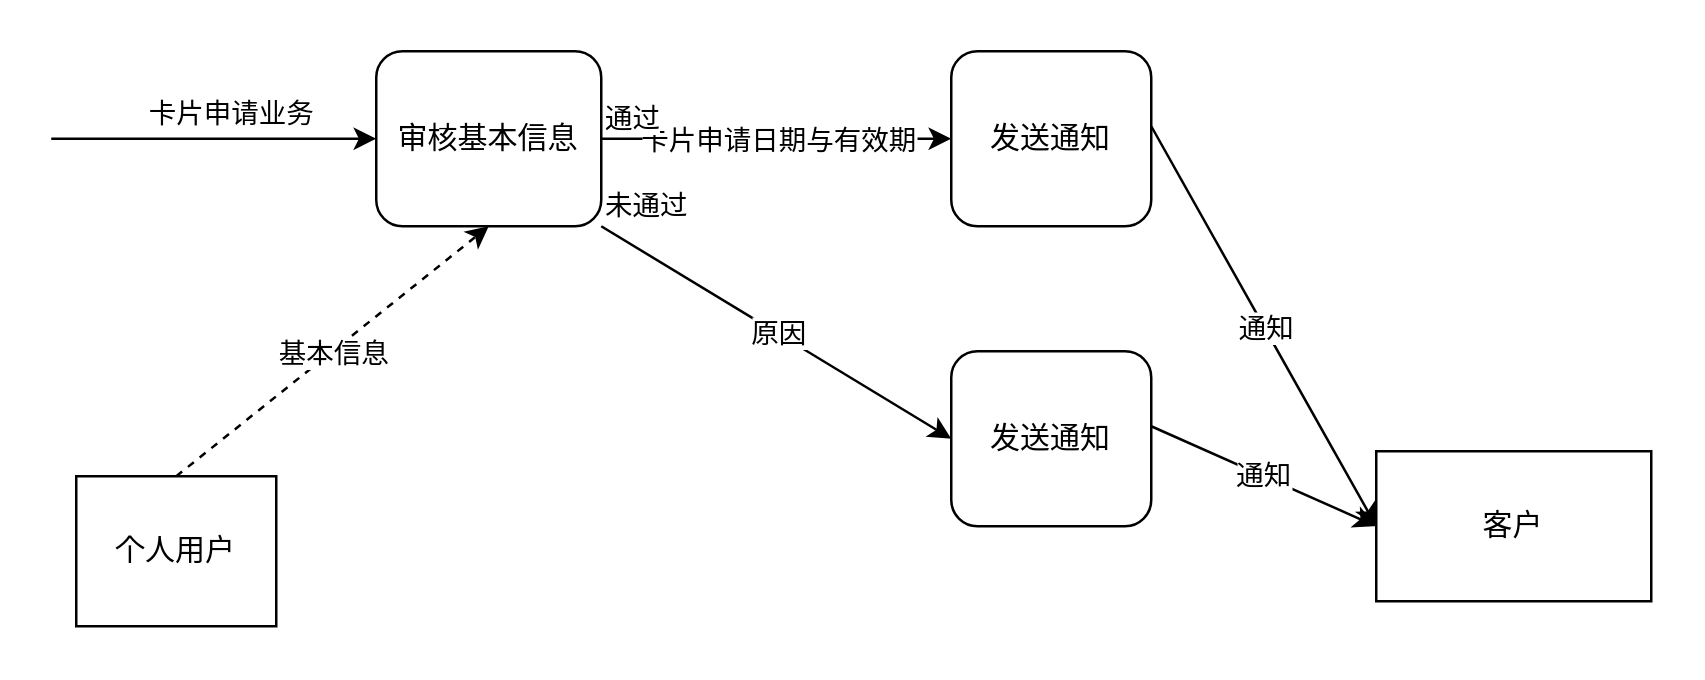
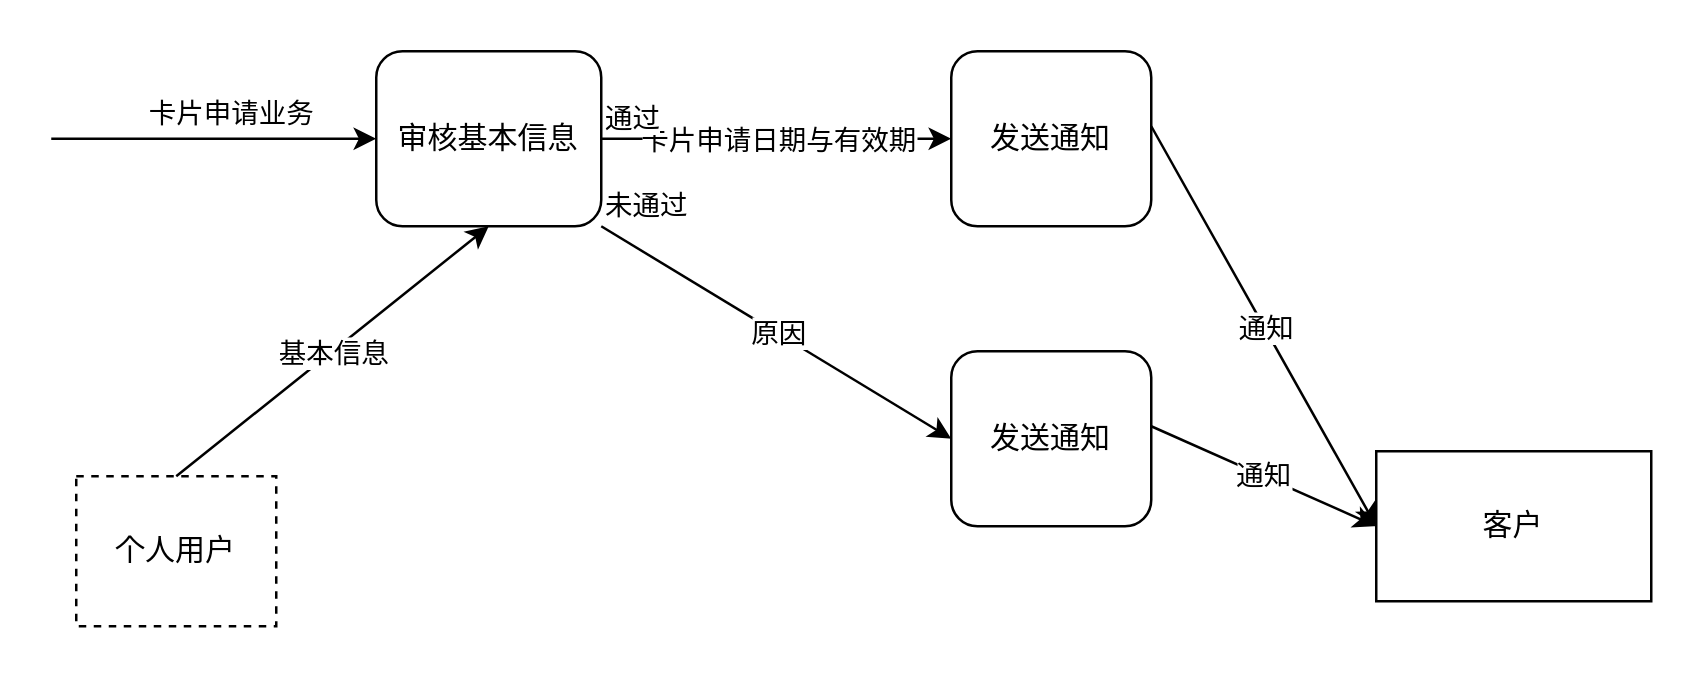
  <mxCell id="0" />
  <mxCell id="1" parent="0" />
  <mxCell id="2" value="卡片申请业务" style="endArrow=classic;html=1;rounded=0;entryX=0;entryY=0.5;entryDx=0;entryDy=0;" edge="1" parent="1" target="3"><mxGeometry x="0.111" y="10" width="50" height="50" relative="1" as="geometry"><mxPoint x="20" y="55" as="sourcePoint" /><mxPoint x="110" y="50" as="targetPoint" /><Array as="points" /><mxPoint as="offset" /></mxGeometry></mxCell>
  <mxCell id="3" value="审核基本信息" style="rounded=1;whiteSpace=wrap;html=1;" vertex="1" parent="1"><mxGeometry x="150" y="20" width="90" height="70" as="geometry" /></mxCell>
- <mxCell id="4" value="个人用户" style="rounded=0;whiteSpace=wrap;html=1;" vertex="1" parent="1"><mxGeometry x="30" y="190" width="80" height="60" as="geometry" /></mxCell>
- <mxCell id="5" value="" style="endArrow=classic;html=1;rounded=0;entryX=0.5;entryY=1;entryDx=0;entryDy=0;exitX=0.5;exitY=0;exitDx=0;exitDy=0;dashed=1;" edge="1" parent="1" source="4" target="3"><mxGeometry relative="1" as="geometry"><mxPoint x="50" y="180" as="sourcePoint" /><mxPoint x="150" y="180" as="targetPoint" /></mxGeometry></mxCell>
+ <mxCell id="4" value="个人用户" style="rounded=0;whiteSpace=wrap;html=1;dashed=1;" vertex="1" parent="1"><mxGeometry x="30" y="190" width="80" height="60" as="geometry" /></mxCell>
+ <mxCell id="5" value="" style="endArrow=classic;html=1;rounded=0;entryX=0.5;entryY=1;entryDx=0;entryDy=0;exitX=0.5;exitY=0;exitDx=0;exitDy=0;" edge="1" parent="1" source="4" target="3"><mxGeometry relative="1" as="geometry"><mxPoint x="50" y="180" as="sourcePoint" /><mxPoint x="150" y="180" as="targetPoint" /></mxGeometry></mxCell>
  <mxCell id="6" value="基本信息" style="edgeLabel;resizable=0;html=1;align=center;verticalAlign=middle;" connectable="0" vertex="1" parent="5"><mxGeometry relative="1" as="geometry" /></mxCell>
  <mxCell id="7" value="发送通知" style="rounded=1;whiteSpace=wrap;html=1;" vertex="1" parent="1"><mxGeometry x="380" y="20" width="80" height="70" as="geometry" /></mxCell>
  <mxCell id="8" value="发送通知" style="rounded=1;whiteSpace=wrap;html=1;" vertex="1" parent="1"><mxGeometry x="380" y="140" width="80" height="70" as="geometry" /></mxCell>
  <mxCell id="9" value="客户" style="rounded=0;whiteSpace=wrap;html=1;" vertex="1" parent="1"><mxGeometry x="550" y="180" width="110" height="60" as="geometry" /></mxCell>
  <mxCell id="10" value="" style="endArrow=classic;html=1;rounded=0;entryX=0;entryY=0.5;entryDx=0;entryDy=0;exitX=1;exitY=1;exitDx=0;exitDy=0;" edge="1" parent="1" source="3" target="8"><mxGeometry relative="1" as="geometry"><mxPoint x="200" y="110" as="sourcePoint" /><mxPoint x="360" y="110" as="targetPoint" /></mxGeometry></mxCell>
  <mxCell id="11" value="原因" style="edgeLabel;resizable=0;html=1;align=center;verticalAlign=middle;" connectable="0" vertex="1" parent="10"><mxGeometry relative="1" as="geometry" /></mxCell>
  <mxCell id="12" value="未通过" style="edgeLabel;resizable=0;html=1;align=left;verticalAlign=bottom;" connectable="0" vertex="1" parent="10"><mxGeometry x="-1" relative="1" as="geometry" /></mxCell>
  <mxCell id="13" value="" style="endArrow=classic;html=1;rounded=0;entryX=0;entryY=0.5;entryDx=0;entryDy=0;exitX=1;exitY=0.5;exitDx=0;exitDy=0;" edge="1" parent="1" source="3" target="7"><mxGeometry relative="1" as="geometry"><mxPoint x="210" y="50" as="sourcePoint" /><mxPoint x="310" y="50" as="targetPoint" /></mxGeometry></mxCell>
  <mxCell id="14" value="卡片申请日期与有效期" style="edgeLabel;resizable=0;html=1;align=center;verticalAlign=middle;" connectable="0" vertex="1" parent="13"><mxGeometry relative="1" as="geometry" /></mxCell>
  <mxCell id="15" value="通过" style="edgeLabel;resizable=0;html=1;align=left;verticalAlign=bottom;" connectable="0" vertex="1" parent="13"><mxGeometry x="-1" relative="1" as="geometry" /></mxCell>
  <mxCell id="16" value="" style="endArrow=classic;html=1;rounded=0;entryX=0;entryY=0.5;entryDx=0;entryDy=0;" edge="1" parent="1" target="9"><mxGeometry relative="1" as="geometry"><mxPoint x="460" y="50" as="sourcePoint" /><mxPoint x="560" y="50" as="targetPoint" /></mxGeometry></mxCell>
  <mxCell id="17" value="通知" style="edgeLabel;resizable=0;html=1;align=center;verticalAlign=middle;" connectable="0" vertex="1" parent="16"><mxGeometry relative="1" as="geometry" /></mxCell>
  <mxCell id="18" value="" style="endArrow=classic;html=1;rounded=0;entryX=0;entryY=0.5;entryDx=0;entryDy=0;" edge="1" parent="1" target="9"><mxGeometry relative="1" as="geometry"><mxPoint x="460" y="170" as="sourcePoint" /><mxPoint x="560" y="170" as="targetPoint" /></mxGeometry></mxCell>
  <mxCell id="19" value="通知" style="edgeLabel;resizable=0;html=1;align=center;verticalAlign=middle;" connectable="0" vertex="1" parent="18"><mxGeometry relative="1" as="geometry" /></mxCell>
